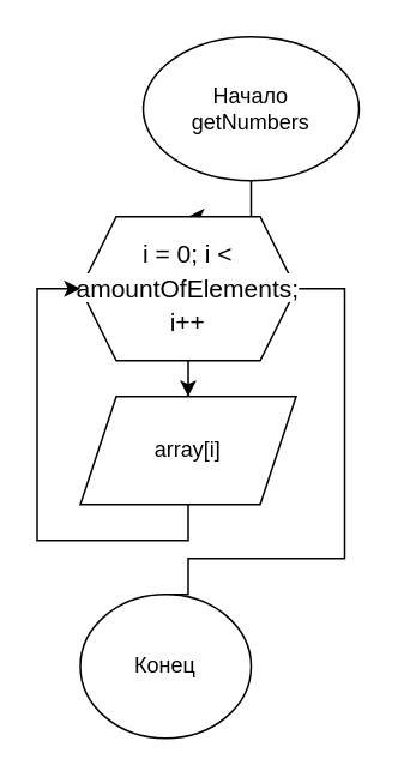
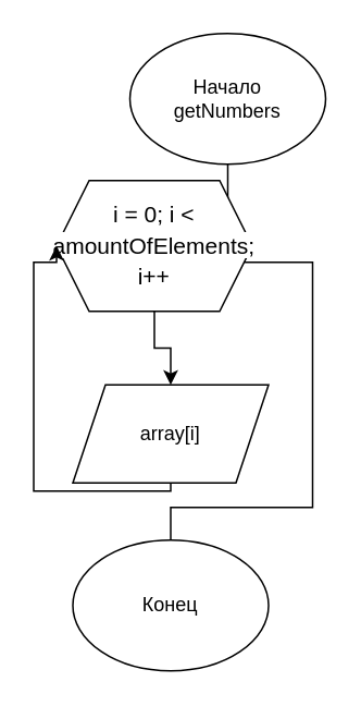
  <mxCell id="0" />
  <mxCell id="1" parent="0" />
  <mxCell id="2" style="edgeStyle=orthogonalEdgeStyle;rounded=0;orthogonalLoop=1;jettySize=auto;html=1;entryX=0.5;entryY=0;entryDx=0;entryDy=0;" edge="1" parent="1" source="3" target="6"><mxGeometry relative="1" as="geometry" /></mxCell>
  <mxCell id="3" value="Начало&lt;br&gt;getNumbers" style="ellipse;whiteSpace=wrap;html=1;" vertex="1" parent="1"><mxGeometry x="79" y="20" width="120" height="80" as="geometry" /></mxCell>
  <mxCell id="4" style="edgeStyle=orthogonalEdgeStyle;rounded=0;orthogonalLoop=1;jettySize=auto;html=1;entryX=0.5;entryY=0;entryDx=0;entryDy=0;" edge="1" parent="1" source="6" target="8"><mxGeometry relative="1" as="geometry" /></mxCell>
  <mxCell id="5" style="edgeStyle=orthogonalEdgeStyle;rounded=0;orthogonalLoop=1;jettySize=auto;html=1;entryX=0.5;entryY=0;entryDx=0;entryDy=0;endArrow=none;" edge="1" parent="1" source="6" target="9"><mxGeometry relative="1" as="geometry"><mxPoint x="110" y="320" as="targetPoint" /><Array as="points"><mxPoint x="191" y="160" /><mxPoint x="191" y="310" /><mxPoint x="104" y="310" /></Array></mxGeometry></mxCell>
- <mxCell id="6" value="&lt;div style=&quot;font-size: 14px; line-height: 19px;&quot;&gt;&lt;span style=&quot;background-color: rgb(255, 255, 255);&quot;&gt;i = 0; i &amp;lt; amountOfElements; i++&lt;/span&gt;&lt;/div&gt;" style="shape=hexagon;perimeter=hexagonPerimeter2;whiteSpace=wrap;html=1;fixedSize=1;" vertex="1" parent="1"><mxGeometry x="44" y="120" width="120" height="80" as="geometry" /></mxCell>
+ <mxCell id="6" value="&lt;div style=&quot;font-size: 14px; line-height: 19px;&quot;&gt;&lt;span style=&quot;background-color: rgb(255, 255, 255);&quot;&gt;i = 0; i &amp;lt; amountOfElements; i++&lt;/span&gt;&lt;/div&gt;" style="shape=hexagon;perimeter=hexagonPerimeter2;whiteSpace=wrap;html=1;fixedSize=1;" vertex="1" parent="1"><mxGeometry x="34" y="110" width="120" height="80" as="geometry" /></mxCell>
  <mxCell id="7" style="edgeStyle=orthogonalEdgeStyle;rounded=0;orthogonalLoop=1;jettySize=auto;html=1;entryX=0;entryY=0.5;entryDx=0;entryDy=0;" edge="1" parent="1" source="8" target="6"><mxGeometry relative="1" as="geometry"><mxPoint x="20" y="160" as="targetPoint" /><Array as="points"><mxPoint x="104" y="300" /><mxPoint x="20" y="300" /><mxPoint x="20" y="160" /></Array></mxGeometry></mxCell>
- <mxCell id="8" value="array[i]" style="shape=parallelogram;perimeter=parallelogramPerimeter;whiteSpace=wrap;html=1;fixedSize=1;" vertex="1" parent="1"><mxGeometry x="44" y="220" width="120" height="60" as="geometry" /></mxCell>
- <mxCell id="9" value="Конец" style="ellipse;whiteSpace=wrap;html=1;" vertex="1" parent="1"><mxGeometry x="44" y="330" width="95" height="80" as="geometry" /></mxCell>
+ <mxCell id="8" value="array[i]" style="shape=parallelogram;perimeter=parallelogramPerimeter;whiteSpace=wrap;html=1;fixedSize=1;" vertex="1" parent="1"><mxGeometry x="44" y="235" width="120" height="60" as="geometry" /></mxCell>
+ <mxCell id="9" value="Конец" style="ellipse;whiteSpace=wrap;html=1;" vertex="1" parent="1"><mxGeometry x="44" y="330" width="120" height="80" as="geometry" /></mxCell>
